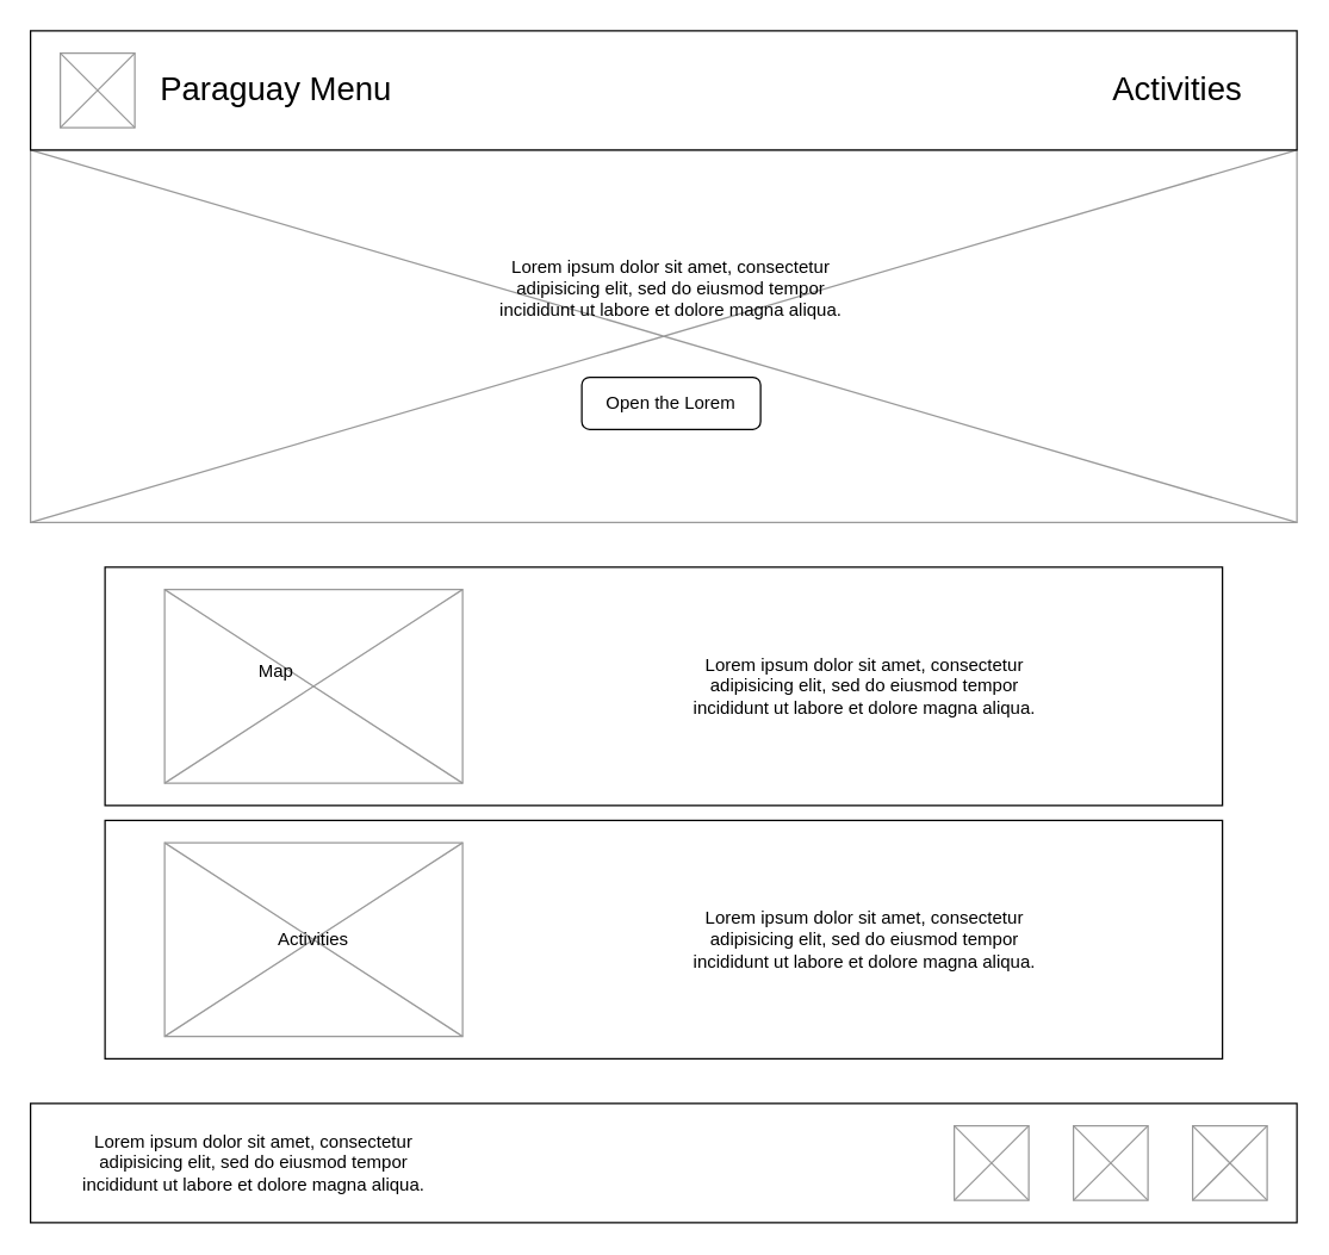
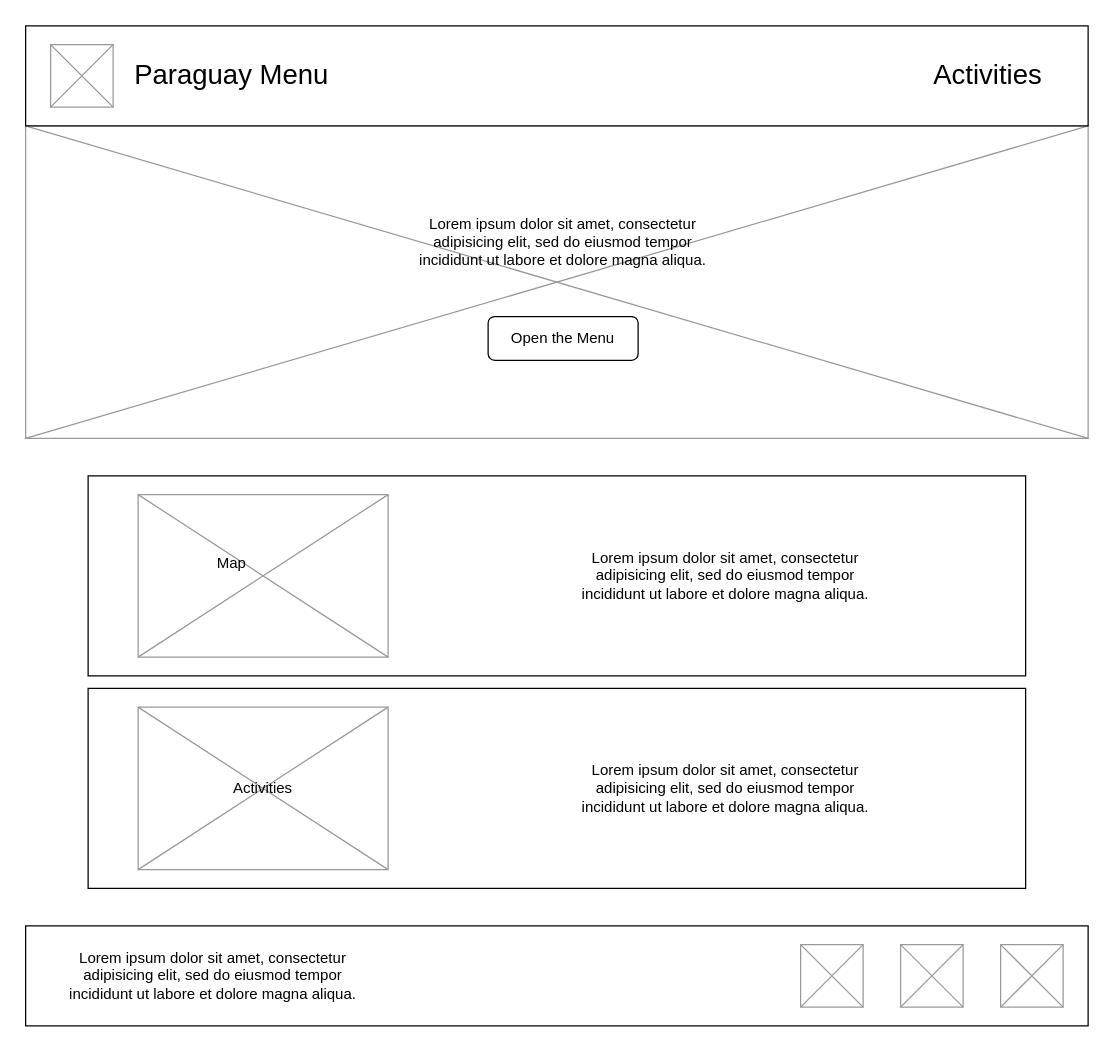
  <mxCell id="0" />
  <mxCell id="1" parent="0" />
  <mxCell id="2" value="" style="verticalLabelPosition=bottom;shadow=0;dashed=0;align=center;html=1;verticalAlign=top;strokeWidth=1;shape=mxgraph.mockup.graphics.simpleIcon;strokeColor=#999999;" vertex="1" parent="1"><mxGeometry x="20" y="100" width="850" height="250" as="geometry" /></mxCell>
  <mxCell id="3" value="" style="rounded=1;whiteSpace=wrap;html=1;movable=1;resizable=1;rotatable=1;deletable=1;editable=1;locked=0;connectable=1;" vertex="1" parent="1"><mxGeometry x="390" y="252.5" width="120" height="35" as="geometry" /></mxCell>
  <mxCell id="4" value="" style="rounded=0;whiteSpace=wrap;html=1;" vertex="1" parent="1"><mxGeometry x="20" width="850" height="80" as="geometry" y="20" /></mxCell>
  <mxCell id="5" value="" style="rounded=0;whiteSpace=wrap;html=1;" vertex="1" parent="1"><mxGeometry x="20" y="740" width="850" height="80" as="geometry" /></mxCell>
  <mxCell id="6" value="&lt;font style=&quot;font-size: 22px;&quot;&gt;Paraguay Menu&lt;/font&gt;" style="text;html=1;align=center;verticalAlign=middle;whiteSpace=wrap;rounded=0;" vertex="1" parent="1"><mxGeometry x="100" y="45" width="170" height="30" as="geometry" /></mxCell>
  <mxCell id="7" value="" style="verticalLabelPosition=bottom;shadow=0;dashed=0;align=center;html=1;verticalAlign=top;strokeWidth=1;shape=mxgraph.mockup.graphics.simpleIcon;strokeColor=#999999;" vertex="1" parent="1"><mxGeometry x="40" y="35" width="50" height="50" as="geometry" /></mxCell>
  <mxCell id="8" value="&lt;font style=&quot;font-size: 22px;&quot;&gt;Activities&lt;/font&gt;" style="text;html=1;align=center;verticalAlign=middle;whiteSpace=wrap;rounded=0;" vertex="1" parent="1"><mxGeometry x="750" y="45" width="80" height="30" as="geometry" /></mxCell>
  <mxCell id="9" value="" style="rounded=0;whiteSpace=wrap;html=1;" vertex="1" parent="1"><mxGeometry x="70" y="380" width="750" height="160" as="geometry" /></mxCell>
- <mxCell id="10" value="Open the Lorem" style="text;html=1;align=center;verticalAlign=middle;whiteSpace=wrap;rounded=0;movable=1;resizable=1;rotatable=1;deletable=1;editable=1;locked=0;connectable=1;" vertex="1" parent="1"><mxGeometry x="395" y="255" width="110" height="30" as="geometry" /></mxCell>
+ <mxCell id="10" value="Open the Menu" style="text;html=1;align=center;verticalAlign=middle;whiteSpace=wrap;rounded=0;movable=1;resizable=1;rotatable=1;deletable=1;editable=1;locked=0;connectable=1;" vertex="1" parent="1"><mxGeometry x="395" y="255" width="110" height="30" as="geometry" /></mxCell>
  <mxCell id="11" value="&lt;span style=&quot;text-align: left;&quot;&gt;Lorem ipsum dolor sit amet, consectetur adipisicing elit, sed do eiusmod tempor incididunt ut labore et dolore magna aliqua.&lt;/span&gt;" style="text;html=1;align=center;verticalAlign=middle;whiteSpace=wrap;rounded=0;" vertex="1" parent="1"><mxGeometry x="330" y="162.5" width="240" height="60" as="geometry" /></mxCell>
  <mxCell id="12" value="" style="verticalLabelPosition=bottom;shadow=0;dashed=0;align=center;html=1;verticalAlign=top;strokeWidth=1;shape=mxgraph.mockup.graphics.simpleIcon;strokeColor=#999999;" vertex="1" parent="1"><mxGeometry x="110" y="395" width="200" height="130" as="geometry" /></mxCell>
  <mxCell id="13" value="&lt;span style=&quot;text-align: left;&quot;&gt;Lorem ipsum dolor sit amet, consectetur adipisicing elit, sed do eiusmod tempor incididunt ut labore et dolore magna aliqua.&lt;/span&gt;" style="text;html=1;align=center;verticalAlign=middle;whiteSpace=wrap;rounded=0;" vertex="1" parent="1"><mxGeometry x="460" y="430" width="240" height="60" as="geometry" /></mxCell>
  <mxCell id="14" value="Map" style="text;html=1;align=center;verticalAlign=middle;whiteSpace=wrap;rounded=0;movable=1;resizable=1;rotatable=1;deletable=1;editable=1;locked=0;connectable=1;" vertex="1" parent="1"><mxGeometry x="130" y="435" width="110" height="30" as="geometry" /></mxCell>
  <mxCell id="15" value="" style="rounded=0;whiteSpace=wrap;html=1;" vertex="1" parent="1"><mxGeometry x="70" y="550" width="750" height="160" as="geometry" /></mxCell>
  <mxCell id="16" value="" style="verticalLabelPosition=bottom;shadow=0;dashed=0;align=center;html=1;verticalAlign=top;strokeWidth=1;shape=mxgraph.mockup.graphics.simpleIcon;strokeColor=#999999;" vertex="1" parent="1"><mxGeometry x="110" y="565" width="200" height="130" as="geometry" /></mxCell>
  <mxCell id="17" value="&lt;span style=&quot;text-align: left;&quot;&gt;Lorem ipsum dolor sit amet, consectetur adipisicing elit, sed do eiusmod tempor incididunt ut labore et dolore magna aliqua.&lt;/span&gt;" style="text;html=1;align=center;verticalAlign=middle;whiteSpace=wrap;rounded=0;" vertex="1" parent="1"><mxGeometry x="460" y="600" width="240" height="60" as="geometry" /></mxCell>
  <mxCell id="18" value="Activities" style="text;html=1;align=center;verticalAlign=middle;whiteSpace=wrap;rounded=0;movable=1;resizable=1;rotatable=1;deletable=1;editable=1;locked=0;connectable=1;" vertex="1" parent="1"><mxGeometry x="155" y="615" width="110" height="30" as="geometry" /></mxCell>
  <mxCell id="19" value="" style="verticalLabelPosition=bottom;shadow=0;dashed=0;align=center;html=1;verticalAlign=top;strokeWidth=1;shape=mxgraph.mockup.graphics.simpleIcon;strokeColor=#999999;" vertex="1" parent="1"><mxGeometry x="640" y="755" width="50" height="50" as="geometry" /></mxCell>
  <mxCell id="20" value="" style="verticalLabelPosition=bottom;shadow=0;dashed=0;align=center;html=1;verticalAlign=top;strokeWidth=1;shape=mxgraph.mockup.graphics.simpleIcon;strokeColor=#999999;" vertex="1" parent="1"><mxGeometry x="720" y="755" width="50" height="50" as="geometry" /></mxCell>
  <mxCell id="21" value="" style="verticalLabelPosition=bottom;shadow=0;dashed=0;align=center;html=1;verticalAlign=top;strokeWidth=1;shape=mxgraph.mockup.graphics.simpleIcon;strokeColor=#999999;" vertex="1" parent="1"><mxGeometry x="800" y="755" width="50" height="50" as="geometry" /></mxCell>
  <mxCell id="22" value="&lt;span style=&quot;text-align: left;&quot;&gt;Lorem ipsum dolor sit amet, consectetur adipisicing elit, sed do eiusmod tempor incididunt ut labore et dolore magna aliqua.&lt;/span&gt;" style="text;html=1;align=center;verticalAlign=middle;whiteSpace=wrap;rounded=0;" vertex="1" parent="1"><mxGeometry x="50" y="750" width="240" height="60" as="geometry" /></mxCell>
